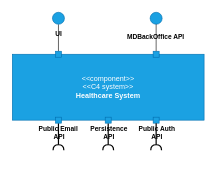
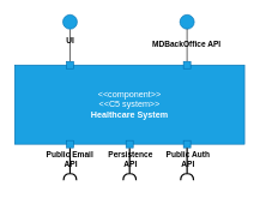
  <mxCell id="0" />
  <mxCell id="1" parent="0" />
- <mxCell id="2" value="&amp;lt;&amp;lt;component&amp;gt;&amp;gt;&lt;br&gt;&amp;lt;&amp;lt;C4 system&amp;gt;&amp;gt;&lt;br&gt;&lt;b&gt;Healthcare System&lt;/b&gt;" style="html=1;whiteSpace=wrap;fillColor=#1ba1e2;fontColor=#ffffff;strokeColor=#006EAF;" parent="1" vertex="1"><mxGeometry x="20" y="90" width="320" height="110" as="geometry" /></mxCell>
+ <mxCell id="2" value="&amp;lt;&amp;lt;component&amp;gt;&amp;gt;&lt;br&gt;&amp;lt;&amp;lt;C5 system&amp;gt;&amp;gt;&lt;br&gt;&lt;b&gt;Healthcare System&lt;/b&gt;" style="html=1;whiteSpace=wrap;fillColor=#1ba1e2;fontColor=#ffffff;strokeColor=#006EAF;" parent="1" vertex="1"><mxGeometry x="20" y="90" width="320" height="110" as="geometry" /></mxCell>
  <mxCell id="3" value="" style="group" parent="1" vertex="1" connectable="0"><mxGeometry x="250" y="20" width="20" height="75" as="geometry" /></mxCell>
  <mxCell id="4" value="" style="ellipse;whiteSpace=wrap;html=1;fillColor=#1ba1e2;fontColor=#ffffff;strokeColor=#006EAF;" parent="3" vertex="1"><mxGeometry width="20" height="20" as="geometry" /></mxCell>
  <mxCell id="5" value="" style="edgeStyle=orthogonalEdgeStyle;rounded=0;orthogonalLoop=1;jettySize=auto;html=1;entryX=0.5;entryY=0;entryDx=0;entryDy=0;endArrow=none;endFill=0;fontColor=#000000;strokeColor=#000000;" parent="3" source="4" edge="1"><mxGeometry relative="1" as="geometry"><mxPoint x="540" y="130" as="sourcePoint" /><mxPoint x="10.0" y="65" as="targetPoint" /></mxGeometry></mxCell>
  <mxCell id="6" value="MDBackOffice API" style="edgeLabel;html=1;align=center;verticalAlign=middle;resizable=0;points=[];fontStyle=1;labelBackgroundColor=none;" parent="5" vertex="1" connectable="0"><mxGeometry x="-0.111" y="-2" relative="1" as="geometry"><mxPoint as="offset" /></mxGeometry></mxCell>
  <mxCell id="7" value="" style="rounded=0;whiteSpace=wrap;html=1;fillColor=#1ba1e2;fontColor=#ffffff;strokeColor=#006EAF;" parent="3" vertex="1"><mxGeometry x="5" y="65" width="10" height="10" as="geometry" /></mxCell>
  <mxCell id="8" value="" style="rounded=0;whiteSpace=wrap;html=1;fillColor=#1ba1e2;fontColor=#ffffff;strokeColor=#006EAF;rotation=-180;" parent="3" vertex="1"><mxGeometry x="5" y="175" width="10" height="10" as="geometry" /></mxCell>
  <mxCell id="9" value="" style="group;rotation=-180;" parent="1" vertex="1" connectable="0"><mxGeometry x="87" y="195" width="20" height="75" as="geometry" /></mxCell>
  <mxCell id="10" value="" style="edgeStyle=orthogonalEdgeStyle;rounded=0;orthogonalLoop=1;jettySize=auto;html=1;entryX=0.5;entryY=0;entryDx=0;entryDy=0;endArrow=none;endFill=0;fontColor=#000000;strokeColor=#000000;startArrow=halfCircle;startFill=0;strokeWidth=2;" parent="9" edge="1"><mxGeometry relative="1" as="geometry"><mxPoint x="10" y="55" as="sourcePoint" /><mxPoint x="10" y="10" as="targetPoint" /></mxGeometry></mxCell>
  <mxCell id="11" value="Public Email&amp;nbsp;&lt;div&gt;API&lt;/div&gt;" style="edgeLabel;html=1;align=center;verticalAlign=middle;resizable=0;points=[];labelBackgroundColor=none;fontStyle=1" parent="10" vertex="1" connectable="0"><mxGeometry x="-0.146" relative="1" as="geometry"><mxPoint y="-11" as="offset" /></mxGeometry></mxCell>
  <mxCell id="12" value="" style="rounded=0;whiteSpace=wrap;html=1;fillColor=#1ba1e2;fontColor=#ffffff;strokeColor=#006EAF;rotation=-180;" parent="9" vertex="1"><mxGeometry x="5" width="10" height="10" as="geometry" /></mxCell>
  <mxCell id="13" style="edgeStyle=orthogonalEdgeStyle;rounded=0;orthogonalLoop=1;jettySize=auto;html=1;entryX=0.5;entryY=0;entryDx=0;entryDy=0;endArrow=none;endFill=0;strokeColor=#000000;" parent="1" source="15" target="16" edge="1"><mxGeometry relative="1" as="geometry" /></mxCell>
  <mxCell id="14" value="&lt;div&gt;&lt;span style=&quot;background-color: initial;&quot;&gt;UI&lt;/span&gt;&lt;br&gt;&lt;/div&gt;" style="edgeLabel;html=1;align=center;verticalAlign=middle;resizable=0;points=[];labelBackgroundColor=none;fontStyle=1" parent="13" vertex="1" connectable="0"><mxGeometry x="-0.329" y="-1" relative="1" as="geometry"><mxPoint as="offset" /></mxGeometry></mxCell>
  <mxCell id="15" value="" style="ellipse;whiteSpace=wrap;html=1;fillColor=#1ba1e2;fontColor=#ffffff;strokeColor=#006EAF;" parent="1" vertex="1"><mxGeometry x="87" y="20" width="20" height="20" as="geometry" /></mxCell>
  <mxCell id="16" value="" style="rounded=0;whiteSpace=wrap;html=1;fillColor=#1ba1e2;fontColor=#ffffff;strokeColor=#006EAF;" parent="1" vertex="1"><mxGeometry x="92" y="85" width="10" height="10" as="geometry" /></mxCell>
  <mxCell id="17" value="" style="group;rotation=-180;" parent="1" vertex="1" connectable="0"><mxGeometry x="250" y="195" width="20" height="75" as="geometry" /></mxCell>
  <mxCell id="18" value="" style="edgeStyle=orthogonalEdgeStyle;rounded=0;orthogonalLoop=1;jettySize=auto;html=1;entryX=0.5;entryY=0;entryDx=0;entryDy=0;endArrow=none;endFill=0;fontColor=#000000;strokeColor=#000000;startArrow=halfCircle;startFill=0;strokeWidth=2;" parent="17" edge="1"><mxGeometry relative="1" as="geometry"><mxPoint x="10" y="55" as="sourcePoint" /><mxPoint x="10" y="10" as="targetPoint" /></mxGeometry></mxCell>
  <mxCell id="19" value="Public Auth&lt;div&gt;&lt;span style=&quot;background-color: initial;&quot;&gt;API&lt;/span&gt;&lt;/div&gt;" style="edgeLabel;html=1;align=center;verticalAlign=middle;resizable=0;points=[];labelBackgroundColor=none;fontStyle=1" parent="18" vertex="1" connectable="0"><mxGeometry x="-0.146" relative="1" as="geometry"><mxPoint y="-11" as="offset" /></mxGeometry></mxCell>
  <mxCell id="20" value="" style="edgeStyle=orthogonalEdgeStyle;rounded=0;orthogonalLoop=1;jettySize=auto;html=1;entryX=0.5;entryY=0;entryDx=0;entryDy=0;endArrow=none;endFill=0;fontColor=#000000;strokeColor=#000000;startArrow=halfCircle;startFill=0;strokeWidth=2;" edge="1" parent="1"><mxGeometry relative="1" as="geometry"><mxPoint x="180" y="250" as="sourcePoint" /><mxPoint x="180" y="205" as="targetPoint" /></mxGeometry></mxCell>
  <mxCell id="21" value="Persistence&lt;div&gt;API&lt;/div&gt;" style="edgeLabel;html=1;align=center;verticalAlign=middle;resizable=0;points=[];labelBackgroundColor=none;fontStyle=1" vertex="1" connectable="0" parent="20"><mxGeometry x="-0.146" relative="1" as="geometry"><mxPoint y="-11" as="offset" /></mxGeometry></mxCell>
  <mxCell id="22" value="" style="rounded=0;whiteSpace=wrap;html=1;fillColor=#1ba1e2;fontColor=#ffffff;strokeColor=#006EAF;rotation=-180;" vertex="1" parent="1"><mxGeometry x="175" y="195" width="10" height="10" as="geometry" /></mxCell>
